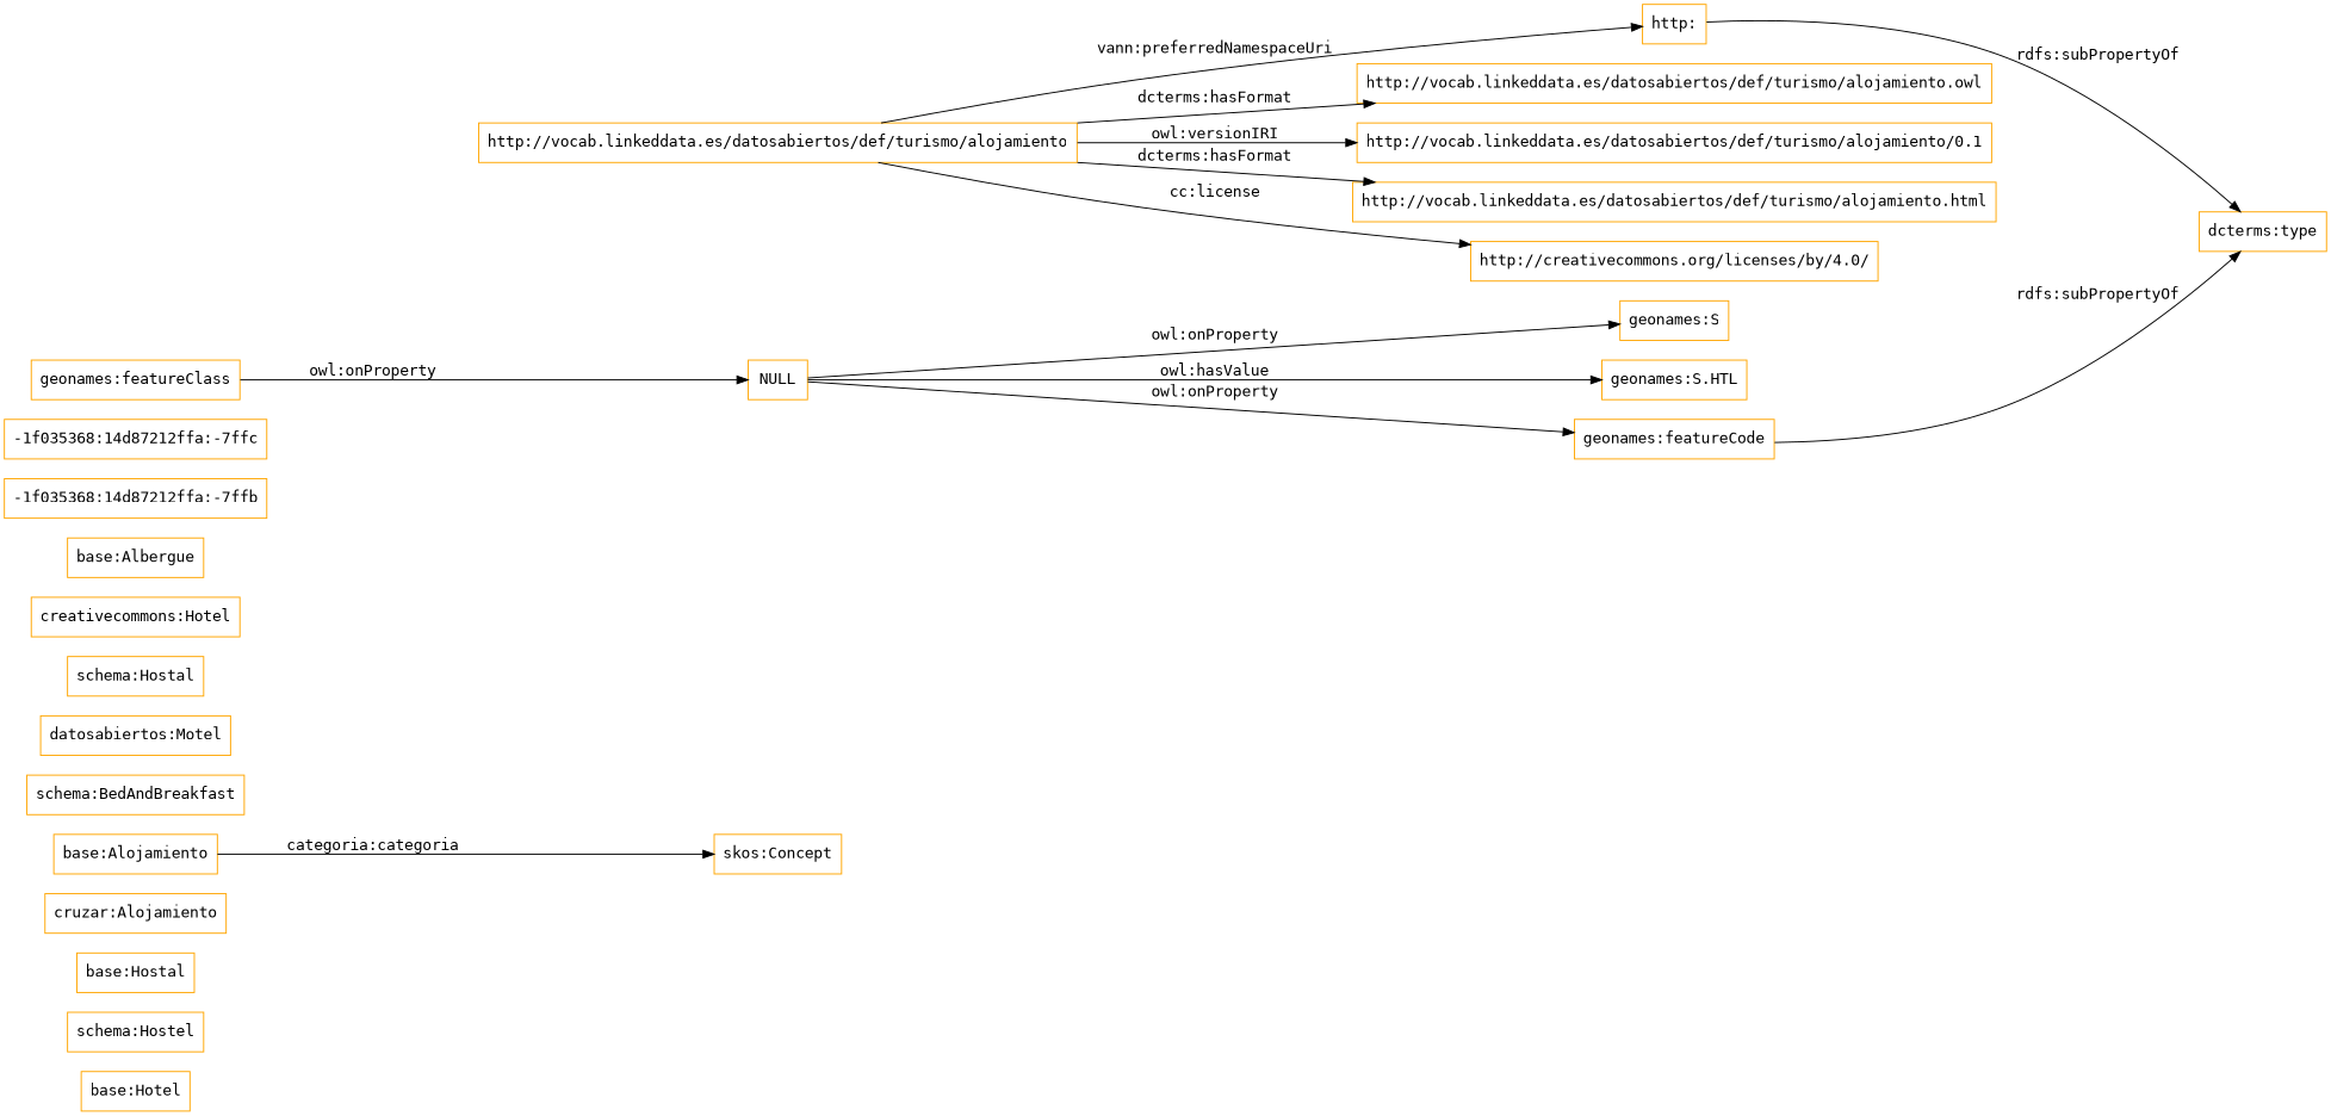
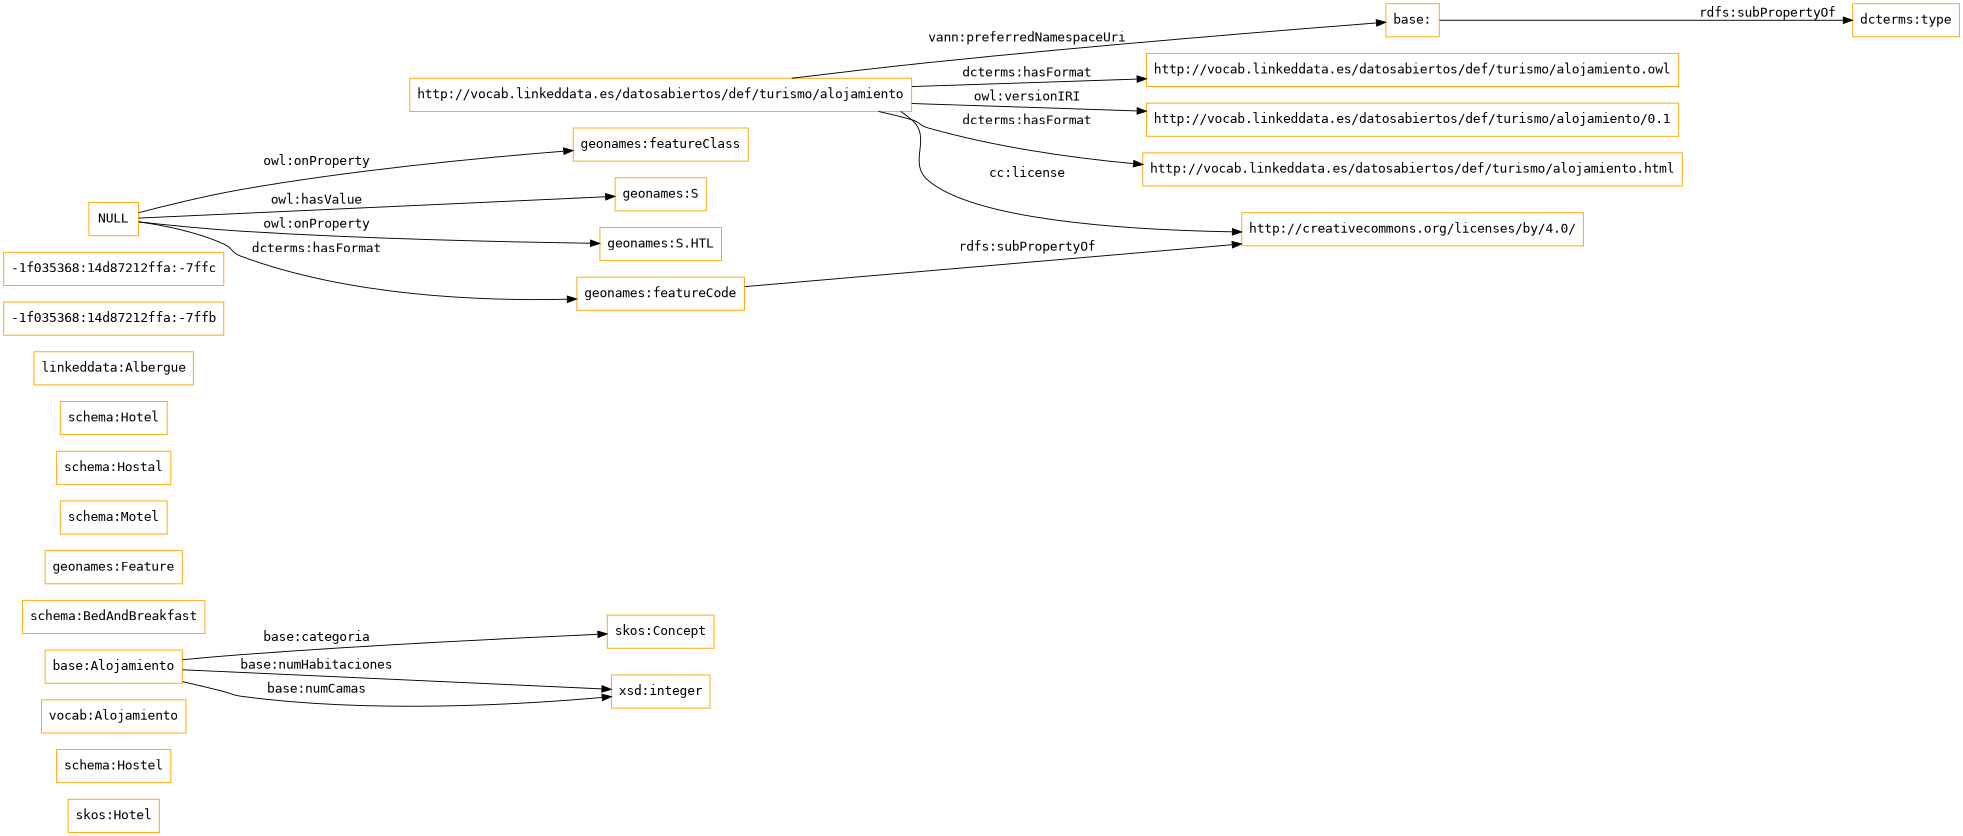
  digraph {
    fontname="DejaVu Sans Mono"
    rankdir=LR
    node [color=orange fontname="DejaVu Sans Mono" shape=rectangle]
    edge [fontname="DejaVu Sans Mono"]
-   "base:Hotel"
+   "base:Hotel" [label="skos:Hotel"]
    "schema:Hostel"
-   "base:Hostal"
-   "cruzar:Alojamiento"
+   "cruzar:Alojamiento" [label="vocab:Alojamiento"]
    "base:Alojamiento"
    "skos:Concept"
+   "xsd:integer"
    "schema:BedAndBreakfast"
-   "schema:Motel" [label="datosabiertos:Motel"]
+   "geonames:Feature"
+   "schema:Motel"
    n11 [label="schema:Hostal"]
-   "schema:Hotel" [label="creativecommons:Hotel"]
-   "base:Albergue"
+   "schema:Hotel"
+   "base:Albergue" [label="linkeddata:Albergue"]
    "-1f035368:14d87212ffa:-7ffb"
    "-1f035368:14d87212ffa:-7ffc"
    "http://vocab.linkeddata.es/datosabiertos/def/turismo/alojamiento"
-   "base:" [label="http:"]
+   "base:"
    "http://vocab.linkeddata.es/datosabiertos/def/turismo/alojamiento.owl"
    "http://vocab.linkeddata.es/datosabiertos/def/turismo/alojamiento/0.1"
    "http://vocab.linkeddata.es/datosabiertos/def/turismo/alojamiento.html"
    "http://creativecommons.org/licenses/by/4.0/"
    "dcterms:type"
    NULL
    "geonames:featureClass"
    "geonames:S"
    "geonames:S.HTL"
    "geonames:featureCode"
-   "base:Alojamiento" -> "skos:Concept" [label="categoria:categoria"]
+   "base:Alojamiento" -> "skos:Concept" [label="base:categoria"]
+   "base:Alojamiento" -> "xsd:integer" [label="base:numHabitaciones"]
+   "base:Alojamiento" -> "xsd:integer" [label="base:numCamas"]
    "http://vocab.linkeddata.es/datosabiertos/def/turismo/alojamiento" -> "base:" [label="vann:preferredNamespaceUri"]
    "http://vocab.linkeddata.es/datosabiertos/def/turismo/alojamiento" -> "http://vocab.linkeddata.es/datosabiertos/def/turismo/alojamiento.owl" [label="dcterms:hasFormat"]
    "http://vocab.linkeddata.es/datosabiertos/def/turismo/alojamiento" -> "http://vocab.linkeddata.es/datosabiertos/def/turismo/alojamiento/0.1" [label="owl:versionIRI"]
    "http://vocab.linkeddata.es/datosabiertos/def/turismo/alojamiento" -> "http://vocab.linkeddata.es/datosabiertos/def/turismo/alojamiento.html" [label="dcterms:hasFormat"]
    "http://vocab.linkeddata.es/datosabiertos/def/turismo/alojamiento" -> "http://creativecommons.org/licenses/by/4.0/" [label="cc:license"]
    "base:" -> "dcterms:type" [label="rdfs:subPropertyOf"]
-   "geonames:featureClass" -> NULL [label="owl:onProperty"]
-   NULL -> "geonames:S" [label="owl:onProperty"]
-   NULL -> "geonames:S.HTL" [label="owl:hasValue"]
-   NULL -> "geonames:featureCode" [label="owl:onProperty"]
-   "geonames:featureCode" -> "dcterms:type" [label="rdfs:subPropertyOf"]
+   NULL -> "geonames:featureClass" [label="owl:onProperty"]
+   NULL -> "geonames:S" [label="owl:hasValue"]
+   NULL -> "geonames:S.HTL" [label="owl:onProperty"]
+   NULL -> "geonames:featureCode" [label="dcterms:hasFormat"]
+   "geonames:featureCode" -> "http://creativecommons.org/licenses/by/4.0/" [label="rdfs:subPropertyOf"]
  }
